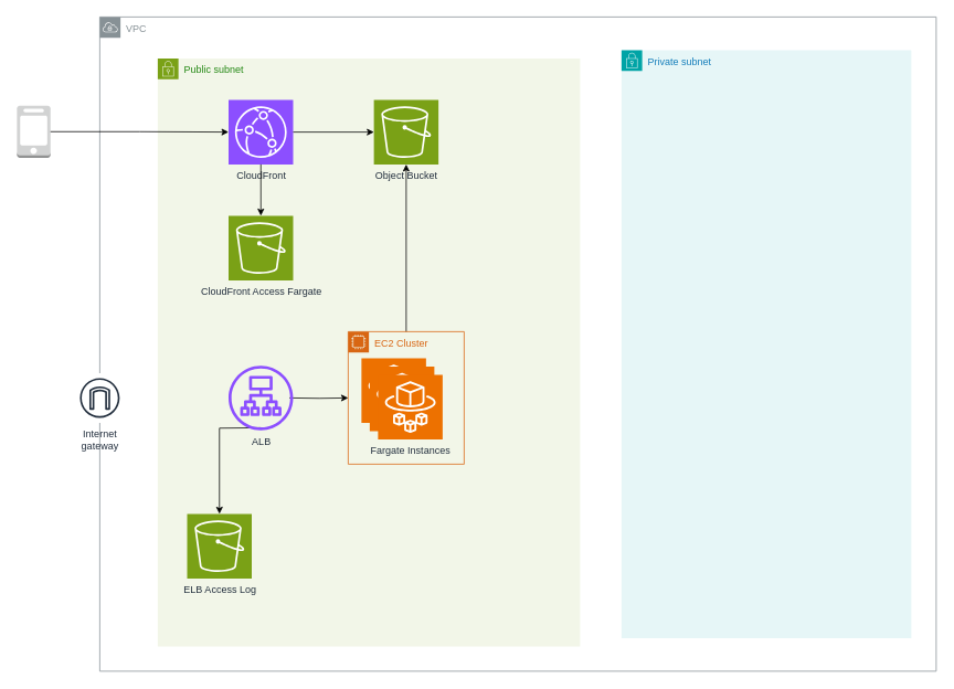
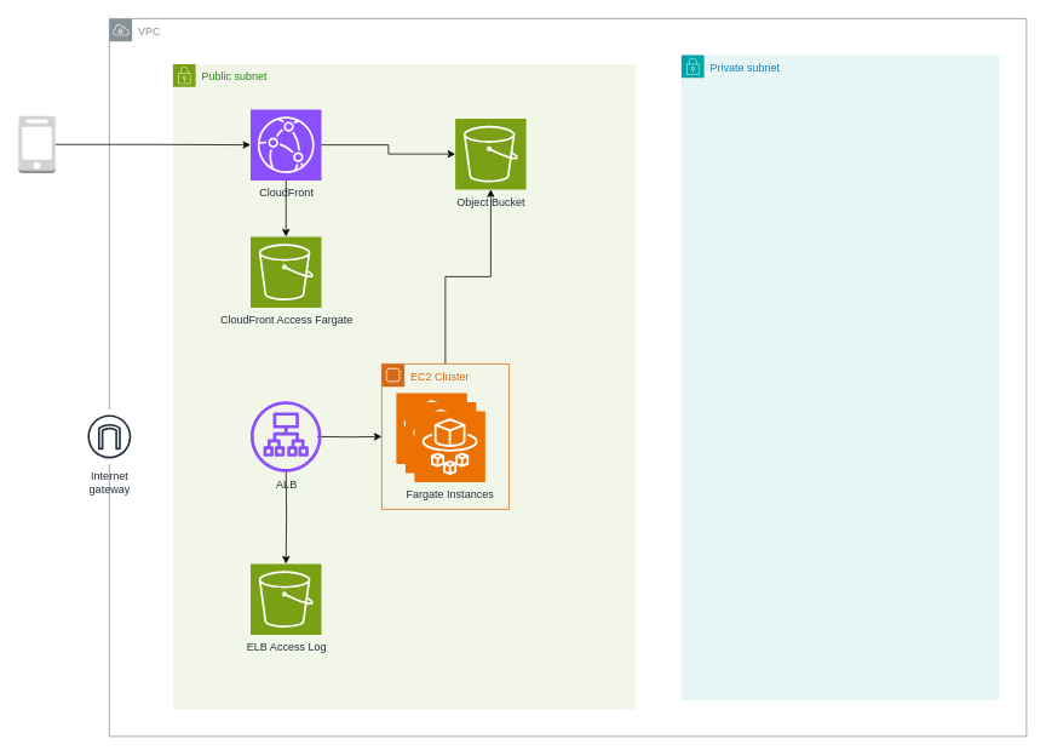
  <mxCell id="0" />
  <mxCell id="1" parent="0" />
  <mxCell id="2" value="Public subnet" style="points=[[0,0],[0.25,0],[0.5,0],[0.75,0],[1,0],[1,0.25],[1,0.5],[1,0.75],[1,1],[0.75,1],[0.5,1],[0.25,1],[0,1],[0,0.75],[0,0.5],[0,0.25]];outlineConnect=0;gradientColor=none;html=1;whiteSpace=wrap;fontSize=12;fontStyle=0;container=1;pointerEvents=0;collapsible=0;recursiveResize=0;shape=mxgraph.aws4.group;grIcon=mxgraph.aws4.group_security_group;grStroke=0;strokeColor=#7AA116;fillColor=#F2F6E8;verticalAlign=top;align=left;spacingLeft=30;fontColor=#248814;dashed=0;" vertex="1" parent="1"><mxGeometry x="190" y="70" width="510" height="710" as="geometry" /></mxCell>
  <mxCell id="3" style="edgeStyle=orthogonalEdgeStyle;rounded=0;orthogonalLoop=1;jettySize=auto;html=1;entryX=0;entryY=0.5;entryDx=0;entryDy=0;" edge="1" parent="1" target="5"><mxGeometry relative="1" as="geometry"><mxPoint x="349" y="480" as="sourcePoint" /></mxGeometry></mxCell>
  <mxCell id="4" style="edgeStyle=orthogonalEdgeStyle;rounded=0;orthogonalLoop=1;jettySize=auto;html=1;" edge="1" parent="1" source="5" target="11"><mxGeometry relative="1" as="geometry" /></mxCell>
  <mxCell id="5" value="EC2 Cluster" style="points=[[0,0],[0.25,0],[0.5,0],[0.75,0],[1,0],[1,0.25],[1,0.5],[1,0.75],[1,1],[0.75,1],[0.5,1],[0.25,1],[0,1],[0,0.75],[0,0.5],[0,0.25]];outlineConnect=0;gradientColor=none;html=1;whiteSpace=wrap;fontSize=12;fontStyle=0;container=1;pointerEvents=0;collapsible=0;recursiveResize=0;shape=mxgraph.aws4.group;grIcon=mxgraph.aws4.group_ec2_instance_contents;strokeColor=#D86613;fillColor=none;verticalAlign=top;align=left;spacingLeft=30;fontColor=#D86613;dashed=0;" vertex="1" parent="1"><mxGeometry x="420" y="400" width="140" height="160" as="geometry" /></mxCell>
  <mxCell id="6" value="" style="group" vertex="1" connectable="0" parent="5"><mxGeometry x="16" y="32" width="98" height="98" as="geometry" /></mxCell>
  <mxCell id="7" value="&lt;div&gt;&lt;div&gt;&lt;br&gt;&lt;/div&gt;&lt;/div&gt;" style="sketch=0;points=[[0,0,0],[0.25,0,0],[0.5,0,0],[0.75,0,0],[1,0,0],[0,1,0],[0.25,1,0],[0.5,1,0],[0.75,1,0],[1,1,0],[0,0.25,0],[0,0.5,0],[0,0.75,0],[1,0.25,0],[1,0.5,0],[1,0.75,0]];outlineConnect=0;fontColor=#232F3E;fillColor=#ED7100;strokeColor=#ffffff;dashed=0;verticalLabelPosition=bottom;verticalAlign=top;align=center;html=1;fontSize=12;fontStyle=0;aspect=fixed;shape=mxgraph.aws4.resourceIcon;resIcon=mxgraph.aws4.fargate;" vertex="1" parent="6"><mxGeometry width="78" height="78" as="geometry" /></mxCell>
  <mxCell id="8" value="&lt;div&gt;&lt;div&gt;&lt;br&gt;&lt;/div&gt;&lt;/div&gt;" style="sketch=0;points=[[0,0,0],[0.25,0,0],[0.5,0,0],[0.75,0,0],[1,0,0],[0,1,0],[0.25,1,0],[0.5,1,0],[0.75,1,0],[1,1,0],[0,0.25,0],[0,0.5,0],[0,0.75,0],[1,0.25,0],[1,0.5,0],[1,0.75,0]];outlineConnect=0;fontColor=#232F3E;fillColor=#ED7100;strokeColor=#ffffff;dashed=0;verticalLabelPosition=bottom;verticalAlign=top;align=center;html=1;fontSize=12;fontStyle=0;aspect=fixed;shape=mxgraph.aws4.resourceIcon;resIcon=mxgraph.aws4.fargate;" vertex="1" parent="6"><mxGeometry x="10" y="10" width="78" height="78" as="geometry" /></mxCell>
  <mxCell id="9" value="Fargate Instances" style="sketch=0;points=[[0,0,0],[0.25,0,0],[0.5,0,0],[0.75,0,0],[1,0,0],[0,1,0],[0.25,1,0],[0.5,1,0],[0.75,1,0],[1,1,0],[0,0.25,0],[0,0.5,0],[0,0.75,0],[1,0.25,0],[1,0.5,0],[1,0.75,0]];outlineConnect=0;fontColor=#232F3E;fillColor=#ED7100;strokeColor=#ffffff;dashed=0;verticalLabelPosition=bottom;verticalAlign=top;align=center;html=1;fontSize=12;fontStyle=0;aspect=fixed;shape=mxgraph.aws4.resourceIcon;resIcon=mxgraph.aws4.fargate;" vertex="1" parent="6"><mxGeometry x="20" y="20" width="78" height="78" as="geometry" /></mxCell>
  <mxCell id="10" value="VPC" style="sketch=0;outlineConnect=0;gradientColor=none;html=1;whiteSpace=wrap;fontSize=12;fontStyle=0;shape=mxgraph.aws4.group;grIcon=mxgraph.aws4.group_vpc;strokeColor=#879196;fillColor=none;verticalAlign=top;align=left;spacingLeft=30;fontColor=#879196;dashed=0;" vertex="1" parent="1"><mxGeometry x="120" y="20" width="1010" height="790" as="geometry" /></mxCell>
- <mxCell id="11" value="Object Bucket" style="sketch=0;points=[[0,0,0],[0.25,0,0],[0.5,0,0],[0.75,0,0],[1,0,0],[0,1,0],[0.25,1,0],[0.5,1,0],[0.75,1,0],[1,1,0],[0,0.25,0],[0,0.5,0],[0,0.75,0],[1,0.25,0],[1,0.5,0],[1,0.75,0]];outlineConnect=0;fontColor=#232F3E;fillColor=#7AA116;strokeColor=#ffffff;dashed=0;verticalLabelPosition=bottom;verticalAlign=top;align=center;html=1;fontSize=12;fontStyle=0;aspect=fixed;shape=mxgraph.aws4.resourceIcon;resIcon=mxgraph.aws4.s3;" vertex="1" parent="1"><mxGeometry x="451" y="120" width="78" height="78" as="geometry" /></mxCell>
- <mxCell id="12" value="ELB Access Log" style="sketch=0;points=[[0,0,0],[0.25,0,0],[0.5,0,0],[0.75,0,0],[1,0,0],[0,1,0],[0.25,1,0],[0.5,1,0],[0.75,1,0],[1,1,0],[0,0.25,0],[0,0.5,0],[0,0.75,0],[1,0.25,0],[1,0.5,0],[1,0.75,0]];outlineConnect=0;fontColor=#232F3E;fillColor=#7AA116;strokeColor=#ffffff;dashed=0;verticalLabelPosition=bottom;verticalAlign=top;align=center;html=1;fontSize=12;fontStyle=0;aspect=fixed;shape=mxgraph.aws4.resourceIcon;resIcon=mxgraph.aws4.s3;" vertex="1" parent="1"><mxGeometry x="225.5" y="620" width="78" height="78" as="geometry" /></mxCell>
+ <mxCell id="11" value="Object Bucket" style="sketch=0;points=[[0,0,0],[0.25,0,0],[0.5,0,0],[0.75,0,0],[1,0,0],[0,1,0],[0.25,1,0],[0.5,1,0],[0.75,1,0],[1,1,0],[0,0.25,0],[0,0.5,0],[0,0.75,0],[1,0.25,0],[1,0.5,0],[1,0.75,0]];outlineConnect=0;fontColor=#232F3E;fillColor=#7AA116;strokeColor=#ffffff;dashed=0;verticalLabelPosition=bottom;verticalAlign=top;align=center;html=1;fontSize=12;fontStyle=0;aspect=fixed;shape=mxgraph.aws4.resourceIcon;resIcon=mxgraph.aws4.s3;" vertex="1" parent="1"><mxGeometry x="501" y="130" width="78" height="78" as="geometry" /></mxCell>
+ <mxCell id="12" value="ELB Access Log" style="sketch=0;points=[[0,0,0],[0.25,0,0],[0.5,0,0],[0.75,0,0],[1,0,0],[0,1,0],[0.25,1,0],[0.5,1,0],[0.75,1,0],[1,1,0],[0,0.25,0],[0,0.5,0],[0,0.75,0],[1,0.25,0],[1,0.5,0],[1,0.75,0]];outlineConnect=0;fontColor=#232F3E;fillColor=#7AA116;strokeColor=#ffffff;dashed=0;verticalLabelPosition=bottom;verticalAlign=top;align=center;html=1;fontSize=12;fontStyle=0;aspect=fixed;shape=mxgraph.aws4.resourceIcon;resIcon=mxgraph.aws4.s3;" vertex="1" parent="1"><mxGeometry x="275.5" y="620" width="78" height="78" as="geometry" /></mxCell>
  <mxCell id="13" style="edgeStyle=orthogonalEdgeStyle;rounded=0;orthogonalLoop=1;jettySize=auto;html=1;entryX=0.5;entryY=0;entryDx=0;entryDy=0;entryPerimeter=0;" edge="1" parent="1" target="12"><mxGeometry relative="1" as="geometry"><mxPoint x="314.5" y="516" as="sourcePoint" /></mxGeometry></mxCell>
  <mxCell id="14" value="CloudFront" style="sketch=0;points=[[0,0,0],[0.25,0,0],[0.5,0,0],[0.75,0,0],[1,0,0],[0,1,0],[0.25,1,0],[0.5,1,0],[0.75,1,0],[1,1,0],[0,0.25,0],[0,0.5,0],[0,0.75,0],[1,0.25,0],[1,0.5,0],[1,0.75,0]];outlineConnect=0;fontColor=#232F3E;fillColor=#8C4FFF;strokeColor=#ffffff;dashed=0;verticalLabelPosition=bottom;verticalAlign=top;align=center;html=1;fontSize=12;fontStyle=0;aspect=fixed;shape=mxgraph.aws4.resourceIcon;resIcon=mxgraph.aws4.cloudfront;" vertex="1" parent="1"><mxGeometry x="275.5" y="120" width="78" height="78" as="geometry" /></mxCell>
  <mxCell id="15" value="ALB" style="sketch=0;outlineConnect=0;fontColor=#232F3E;gradientColor=none;fillColor=#8C4FFF;strokeColor=none;dashed=0;verticalLabelPosition=bottom;verticalAlign=top;align=center;html=1;fontSize=12;fontStyle=0;aspect=fixed;pointerEvents=1;shape=mxgraph.aws4.application_load_balancer;" vertex="1" parent="1"><mxGeometry x="275.5" y="441" width="78" height="78" as="geometry" /></mxCell>
  <mxCell id="16" value="CloudFront Access Fargate" style="sketch=0;points=[[0,0,0],[0.25,0,0],[0.5,0,0],[0.75,0,0],[1,0,0],[0,1,0],[0.25,1,0],[0.5,1,0],[0.75,1,0],[1,1,0],[0,0.25,0],[0,0.5,0],[0,0.75,0],[1,0.25,0],[1,0.5,0],[1,0.75,0]];outlineConnect=0;fontColor=#232F3E;fillColor=#7AA116;strokeColor=#ffffff;dashed=0;verticalLabelPosition=bottom;verticalAlign=top;align=center;html=1;fontSize=12;fontStyle=0;aspect=fixed;shape=mxgraph.aws4.resourceIcon;resIcon=mxgraph.aws4.s3;" vertex="1" parent="1"><mxGeometry x="275.5" y="260" width="78" height="78" as="geometry" /></mxCell>
  <mxCell id="17" style="edgeStyle=orthogonalEdgeStyle;rounded=0;orthogonalLoop=1;jettySize=auto;html=1;entryX=0;entryY=0.5;entryDx=0;entryDy=0;entryPerimeter=0;" edge="1" parent="1" source="14" target="11"><mxGeometry relative="1" as="geometry" /></mxCell>
  <mxCell id="18" style="edgeStyle=orthogonalEdgeStyle;rounded=0;orthogonalLoop=1;jettySize=auto;html=1;entryX=0.5;entryY=0;entryDx=0;entryDy=0;entryPerimeter=0;" edge="1" parent="1" source="14" target="16"><mxGeometry relative="1" as="geometry" /></mxCell>
  <mxCell id="19" value="Private subnet" style="points=[[0,0],[0.25,0],[0.5,0],[0.75,0],[1,0],[1,0.25],[1,0.5],[1,0.75],[1,1],[0.75,1],[0.5,1],[0.25,1],[0,1],[0,0.75],[0,0.5],[0,0.25]];outlineConnect=0;gradientColor=none;html=1;whiteSpace=wrap;fontSize=12;fontStyle=0;container=1;pointerEvents=0;collapsible=0;recursiveResize=0;shape=mxgraph.aws4.group;grIcon=mxgraph.aws4.group_security_group;grStroke=0;strokeColor=#00A4A6;fillColor=#E6F6F7;verticalAlign=top;align=left;spacingLeft=30;fontColor=#147EBA;dashed=0;" vertex="1" parent="1"><mxGeometry x="750" y="60" width="350" height="710" as="geometry" /></mxCell>
  <mxCell id="20" value="" style="outlineConnect=0;dashed=0;verticalLabelPosition=bottom;verticalAlign=top;align=center;html=1;shape=mxgraph.aws3.mobile_client;fillColor=#D2D3D3;gradientColor=none;" vertex="1" parent="1"><mxGeometry x="20" y="127" width="40.5" height="63" as="geometry" /></mxCell>
  <mxCell id="21" style="edgeStyle=orthogonalEdgeStyle;rounded=0;orthogonalLoop=1;jettySize=auto;html=1;entryX=0;entryY=0.5;entryDx=0;entryDy=0;entryPerimeter=0;" edge="1" parent="1" source="20" target="14"><mxGeometry relative="1" as="geometry" /></mxCell>
  <mxCell id="22" value="Internet&#10;gateway" style="sketch=0;outlineConnect=0;fontColor=#232F3E;gradientColor=none;strokeColor=#232F3E;fillColor=#ffffff;dashed=0;verticalLabelPosition=bottom;verticalAlign=top;align=center;html=1;fontSize=12;fontStyle=0;aspect=fixed;shape=mxgraph.aws4.resourceIcon;resIcon=mxgraph.aws4.internet_gateway;" vertex="1" parent="1"><mxGeometry x="90" y="450" width="60" height="60" as="geometry" /></mxCell>
